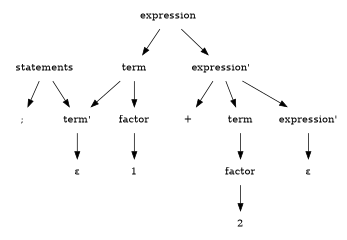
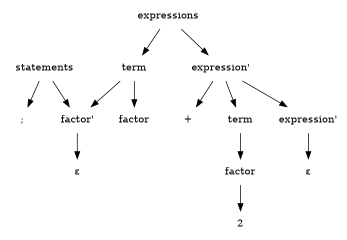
  digraph {
    node [shape=plaintext]
    n1 [label=statements]
    n2 [label=";"]
-   n3 [label="term'"]
-   n4 [label=expression]
+   n3 [label="factor'"]
+   n4 [label=expressions]
    n5 [label=term]
    n6 [label="expression'"]
    n7 [label=factor]
    n8 [label="+"]
    n9 [label=term]
    n10 [label="expression'"]
-   n11 [label=1]
    n12 [label="ε"]
    n13 [label=factor]
    n14 [label="ε"]
    n15 [label=2]
    n1 -> n2
    n1 -> n3
    n3 -> n12
    n4 -> n5
    n4 -> n6
    n5 -> n3
    n5 -> n7
    n6 -> n8
    n6 -> n9
    n6 -> n10
-   n7 -> n11
    n9 -> n13
    n10 -> n14
    n13 -> n15
  }
